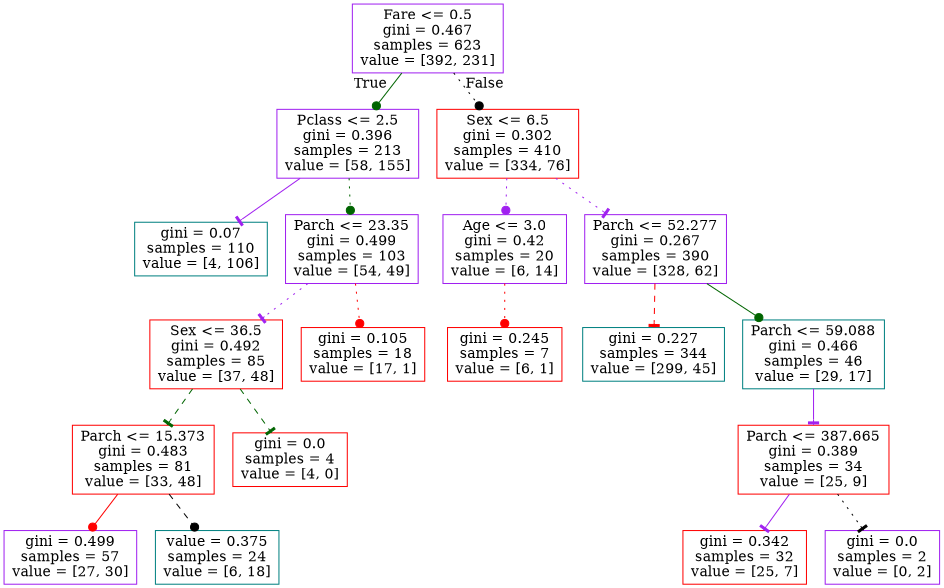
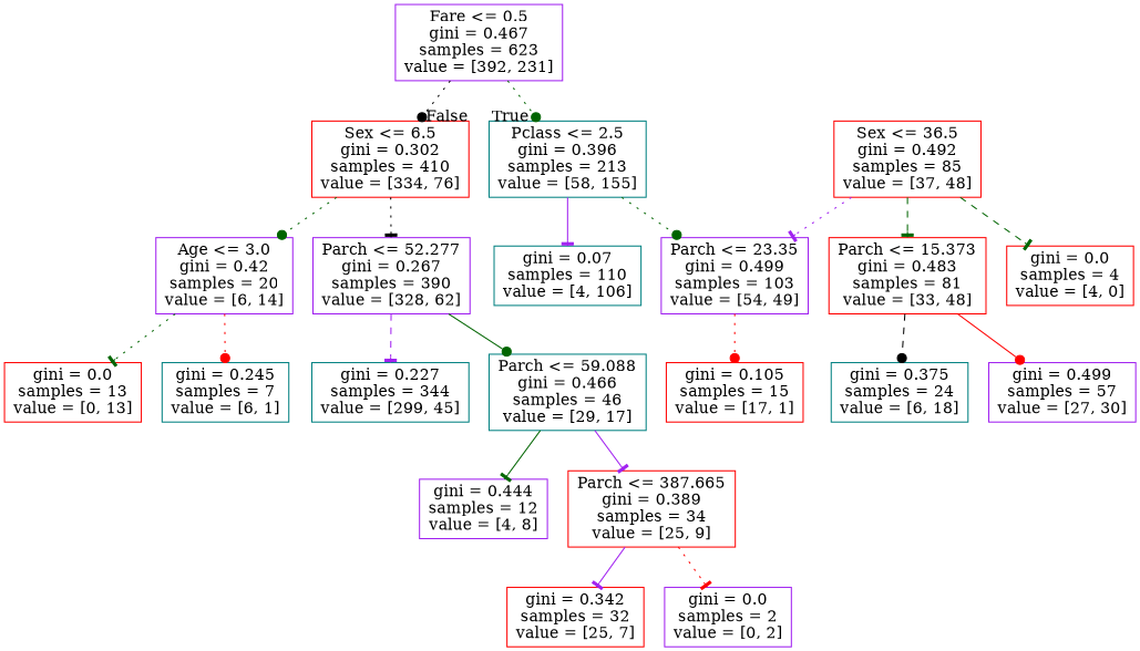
  digraph {
    node [color=red shape=box]
    edge [arrowhead=tee color=darkgreen style=dotted]
    n1 [color=purple label="Fare <= 0.5\ngini = 0.467\nsamples = 623\nvalue = [392, 231]"]
-   n2 [color=purple label="Pclass <= 2.5\ngini = 0.396\nsamples = 213\nvalue = [58, 155]"]
+   n2 [color=teal label="Pclass <= 2.5\ngini = 0.396\nsamples = 213\nvalue = [58, 155]"]
    n3 [label="Sex <= 6.5\ngini = 0.302\nsamples = 410\nvalue = [334, 76]"]
    n4 [color=teal label="gini = 0.07\nsamples = 110\nvalue = [4, 106]"]
    n5 [color=purple label="Parch <= 23.35\ngini = 0.499\nsamples = 103\nvalue = [54, 49]"]
    n6 [color=purple label="Age <= 3.0\ngini = 0.42\nsamples = 20\nvalue = [6, 14]"]
    n7 [color=purple label="Parch <= 52.277\ngini = 0.267\nsamples = 390\nvalue = [328, 62]"]
    n8 [label="Sex <= 36.5\ngini = 0.492\nsamples = 85\nvalue = [37, 48]"]
-   n9 [label="gini = 0.105\nsamples = 18\nvalue = [17, 1]"]
+   n9 [label="gini = 0.105\nsamples = 15\nvalue = [17, 1]"]
    n10 [label="Parch <= 15.373\ngini = 0.483\nsamples = 81\nvalue = [33, 48]"]
    n11 [label="gini = 0.0\nsamples = 4\nvalue = [4, 0]"]
    n12 [color=purple label="gini = 0.499\nsamples = 57\nvalue = [27, 30]"]
-   n13 [color=teal label="value = 0.375\nsamples = 24\nvalue = [6, 18]"]
-   n15 [label="gini = 0.245\nsamples = 7\nvalue = [6, 1]"]
+   n13 [color=teal label="gini = 0.375\nsamples = 24\nvalue = [6, 18]"]
+   n14 [label="gini = 0.0\nsamples = 13\nvalue = [0, 13]"]
+   n15 [color=teal label="gini = 0.245\nsamples = 7\nvalue = [6, 1]"]
    n16 [color=teal label="gini = 0.227\nsamples = 344\nvalue = [299, 45]"]
    n17 [color=teal label="Parch <= 59.088\ngini = 0.466\nsamples = 46\nvalue = [29, 17]"]
+   n18 [color=purple label="gini = 0.444\nsamples = 12\nvalue = [4, 8]"]
    n19 [label="Parch <= 387.665\ngini = 0.389\nsamples = 34\nvalue = [25, 9]"]
    n20 [label="gini = 0.342\nsamples = 32\nvalue = [25, 7]"]
    n21 [color=purple label="gini = 0.0\nsamples = 2\nvalue = [0, 2]"]
-   n1 -> n2 [arrowhead=dot headlabel=True labelangle=45 labeldistance=2.5 style=solid]
+   n1 -> n2 [arrowhead=dot headlabel=True labelangle=45 labeldistance=2.5]
    n1 -> n3 [arrowhead=dot color=black headlabel=False labelangle=-45 labeldistance=2.5]
    n2 -> n4 [color=purple style=solid]
    n2 -> n5 [arrowhead=dot]
-   n3 -> n6 [arrowhead=dot color=purple]
-   n3 -> n7 [color=purple]
-   n5 -> n8 [color=purple]
+   n3 -> n6 [arrowhead=dot]
+   n3 -> n7 [color=black]
+   n8 -> n5 [color=purple]
    n5 -> n9 [arrowhead=dot color=red]
+   n6 -> n14
    n6 -> n15 [arrowhead=dot color=red]
-   n7 -> n16 [color=red style=dashed]
+   n7 -> n16 [color=purple style=dashed]
    n7 -> n17 [arrowhead=dot style=solid]
    n8 -> n10 [style=dashed]
    n8 -> n11 [style=dashed]
    n10 -> n12 [arrowhead=dot color=red style=solid]
    n10 -> n13 [arrowhead=dot color=black style=dashed]
+   n17 -> n18 [style=solid]
    n17 -> n19 [color=purple style=solid]
    n19 -> n20 [color=purple style=solid]
-   n19 -> n21 [color=black]
+   n19 -> n21 [color=red]
  }
